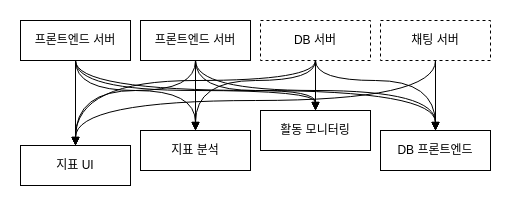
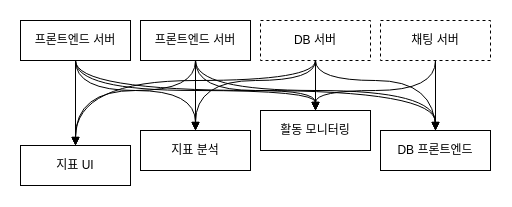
  <mxCell id="0" />
  <mxCell id="1" parent="0" />
  <mxCell id="2" style="edgeStyle=orthogonalEdgeStyle;rounded=0;orthogonalLoop=1;jettySize=auto;html=1;endArrow=block;endFill=1;" edge="1" parent="1" source="6" target="21"><mxGeometry relative="1" as="geometry" /></mxCell>
  <mxCell id="3" style="edgeStyle=orthogonalEdgeStyle;rounded=0;orthogonalLoop=1;jettySize=auto;html=1;entryX=0.5;entryY=0;entryDx=0;entryDy=0;curved=1;endArrow=block;endFill=1;" edge="1" parent="1" source="6" target="22"><mxGeometry relative="1" as="geometry"><Array as="points"><mxPoint x="75" y="90" /><mxPoint x="195" y="90" /></Array></mxGeometry></mxCell>
  <mxCell id="4" style="edgeStyle=orthogonalEdgeStyle;rounded=0;orthogonalLoop=1;jettySize=auto;html=1;curved=1;endArrow=block;endFill=1;" edge="1" parent="1" source="6" target="23"><mxGeometry relative="1" as="geometry"><Array as="points"><mxPoint x="75" y="90" /><mxPoint x="315" y="90" /></Array></mxGeometry></mxCell>
  <mxCell id="5" style="edgeStyle=orthogonalEdgeStyle;rounded=0;orthogonalLoop=1;jettySize=auto;html=1;entryX=0.5;entryY=0;entryDx=0;entryDy=0;curved=1;endArrow=block;endFill=1;" edge="1" parent="1" source="6" target="24"><mxGeometry relative="1" as="geometry"><Array as="points"><mxPoint x="75" y="90" /><mxPoint x="435" y="90" /></Array></mxGeometry></mxCell>
  <mxCell id="6" value="프론트엔드 서버" style="rounded=0;whiteSpace=wrap;html=1;" vertex="1" parent="1"><mxGeometry x="20" y="20" width="110" height="40" as="geometry" /></mxCell>
  <mxCell id="7" style="edgeStyle=orthogonalEdgeStyle;rounded=0;orthogonalLoop=1;jettySize=auto;html=1;entryX=0.5;entryY=0;entryDx=0;entryDy=0;curved=1;endArrow=block;endFill=1;" edge="1" parent="1" source="11" target="21"><mxGeometry relative="1" as="geometry"><Array as="points"><mxPoint x="195" y="90" /><mxPoint x="75" y="90" /></Array></mxGeometry></mxCell>
  <mxCell id="8" style="edgeStyle=orthogonalEdgeStyle;rounded=0;orthogonalLoop=1;jettySize=auto;html=1;entryX=0.5;entryY=0;entryDx=0;entryDy=0;endArrow=block;endFill=1;" edge="1" parent="1" source="11" target="22"><mxGeometry relative="1" as="geometry" /></mxCell>
  <mxCell id="9" style="edgeStyle=orthogonalEdgeStyle;rounded=0;orthogonalLoop=1;jettySize=auto;html=1;entryX=0.5;entryY=0;entryDx=0;entryDy=0;curved=1;endArrow=block;endFill=1;" edge="1" parent="1" source="11" target="23"><mxGeometry relative="1" as="geometry"><Array as="points"><mxPoint x="195" y="90" /><mxPoint x="315" y="90" /></Array></mxGeometry></mxCell>
  <mxCell id="10" style="edgeStyle=orthogonalEdgeStyle;rounded=0;orthogonalLoop=1;jettySize=auto;html=1;entryX=0.5;entryY=0;entryDx=0;entryDy=0;curved=1;endArrow=block;endFill=1;" edge="1" parent="1" source="11" target="24"><mxGeometry relative="1" as="geometry"><Array as="points"><mxPoint x="195" y="90" /><mxPoint x="435" y="90" /></Array></mxGeometry></mxCell>
  <mxCell id="11" value="프론트엔드 서버" style="rounded=0;whiteSpace=wrap;html=1;" vertex="1" parent="1"><mxGeometry x="140" y="20" width="110" height="40" as="geometry" /></mxCell>
  <mxCell id="12" style="edgeStyle=orthogonalEdgeStyle;rounded=0;orthogonalLoop=1;jettySize=auto;html=1;entryX=0.5;entryY=0;entryDx=0;entryDy=0;curved=1;endArrow=block;endFill=1;" edge="1" parent="1" source="16" target="21"><mxGeometry relative="1" as="geometry"><Array as="points"><mxPoint x="315" y="80" /><mxPoint x="75" y="80" /></Array></mxGeometry></mxCell>
  <mxCell id="13" style="edgeStyle=orthogonalEdgeStyle;rounded=0;orthogonalLoop=1;jettySize=auto;html=1;entryX=0.5;entryY=0;entryDx=0;entryDy=0;endArrow=block;endFill=1;curved=1;" edge="1" parent="1" source="16" target="22"><mxGeometry relative="1" as="geometry"><Array as="points"><mxPoint x="315" y="80" /><mxPoint x="195" y="80" /></Array></mxGeometry></mxCell>
  <mxCell id="14" style="edgeStyle=orthogonalEdgeStyle;rounded=0;orthogonalLoop=1;jettySize=auto;html=1;entryX=0.5;entryY=0;entryDx=0;entryDy=0;endArrow=block;endFill=1;" edge="1" parent="1" source="16" target="23"><mxGeometry relative="1" as="geometry" /></mxCell>
- <mxCell id="15" style="edgeStyle=orthogonalEdgeStyle;rounded=0;orthogonalLoop=1;jettySize=auto;html=1;entryX=0.5;entryY=0;entryDx=0;entryDy=0;curved=1;" edge="1" parent="1" source="16" target="24"><mxGeometry relative="1" as="geometry"><Array as="points"><mxPoint x="315" y="80" /><mxPoint x="435" y="80" /></Array></mxGeometry></mxCell>
+ <mxCell id="15" style="edgeStyle=orthogonalEdgeStyle;rounded=0;orthogonalLoop=1;jettySize=auto;html=1;entryX=0.5;entryY=0;entryDx=0;entryDy=0;curved=1;endArrow=none;" edge="1" parent="1" source="16" target="24"><mxGeometry relative="1" as="geometry"><Array as="points"><mxPoint x="315" y="80" /><mxPoint x="435" y="80" /></Array></mxGeometry></mxCell>
  <mxCell id="16" value="DB 서버" style="rounded=0;whiteSpace=wrap;html=1;dashed=1;" vertex="1" parent="1"><mxGeometry x="260" y="20" width="110" height="40" as="geometry" /></mxCell>
  <mxCell id="17" style="edgeStyle=orthogonalEdgeStyle;rounded=0;orthogonalLoop=1;jettySize=auto;html=1;entryX=0.5;entryY=0;entryDx=0;entryDy=0;endArrow=block;endFill=1;" edge="1" parent="1" source="20" target="24"><mxGeometry relative="1" as="geometry" /></mxCell>
- <mxCell id="19" style="edgeStyle=orthogonalEdgeStyle;rounded=0;orthogonalLoop=1;jettySize=auto;html=1;entryX=0.5;entryY=0;entryDx=0;entryDy=0;curved=1;endArrow=block;endFill=1;" edge="1" parent="1" source="20" target="21"><mxGeometry relative="1" as="geometry"><Array as="points"><mxPoint x="435" y="100" /><mxPoint x="75" y="100" /></Array></mxGeometry></mxCell>
+ <mxCell id="18" style="edgeStyle=orthogonalEdgeStyle;rounded=0;orthogonalLoop=1;jettySize=auto;html=1;entryX=0.5;entryY=0;entryDx=0;entryDy=0;curved=1;endArrow=block;endFill=1;" edge="1" parent="1" source="20" target="23"><mxGeometry relative="1" as="geometry"><Array as="points"><mxPoint x="435" y="90" /><mxPoint x="315" y="90" /></Array></mxGeometry></mxCell>
  <mxCell id="20" value="채팅 서버" style="rounded=0;whiteSpace=wrap;html=1;dashed=1;" vertex="1" parent="1"><mxGeometry x="380" y="20" width="110" height="40" as="geometry" /></mxCell>
  <mxCell id="21" value="지표 UI" style="rounded=0;whiteSpace=wrap;html=1;" vertex="1" parent="1"><mxGeometry x="20" y="145" width="110" height="40" as="geometry" /></mxCell>
  <mxCell id="22" value="지표 분석" style="rounded=0;whiteSpace=wrap;html=1;" vertex="1" parent="1"><mxGeometry x="140" y="130" width="110" height="40" as="geometry" /></mxCell>
  <mxCell id="23" value="활동 모니터링" style="rounded=0;whiteSpace=wrap;html=1;" vertex="1" parent="1"><mxGeometry x="260" y="110" width="110" height="40" as="geometry" /></mxCell>
  <mxCell id="24" value="DB 프론트엔드" style="rounded=0;whiteSpace=wrap;html=1;" vertex="1" parent="1"><mxGeometry x="380" y="130" width="110" height="40" as="geometry" /></mxCell>
